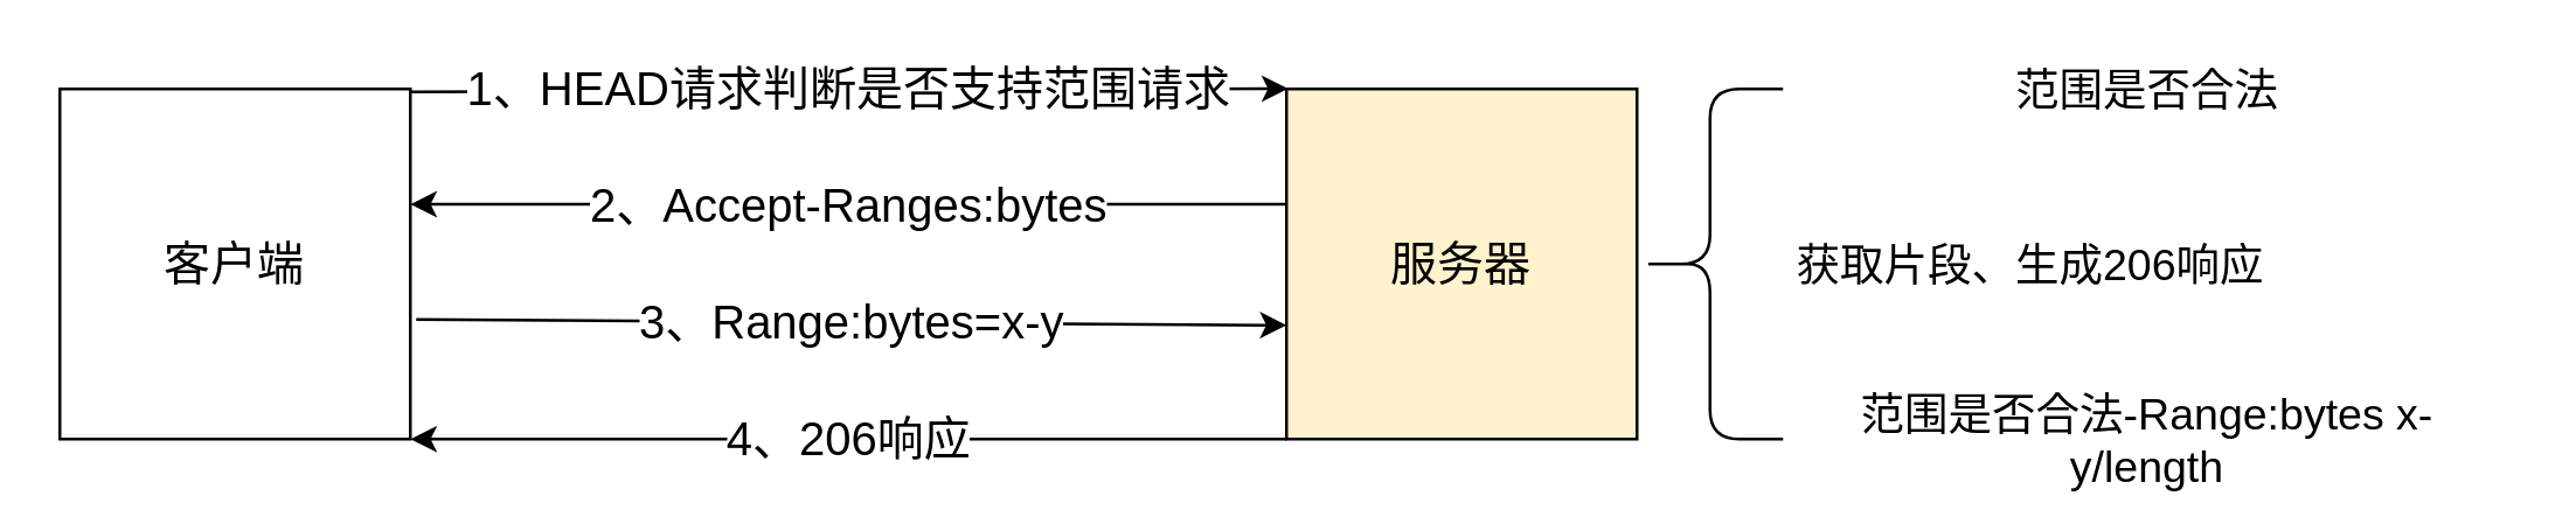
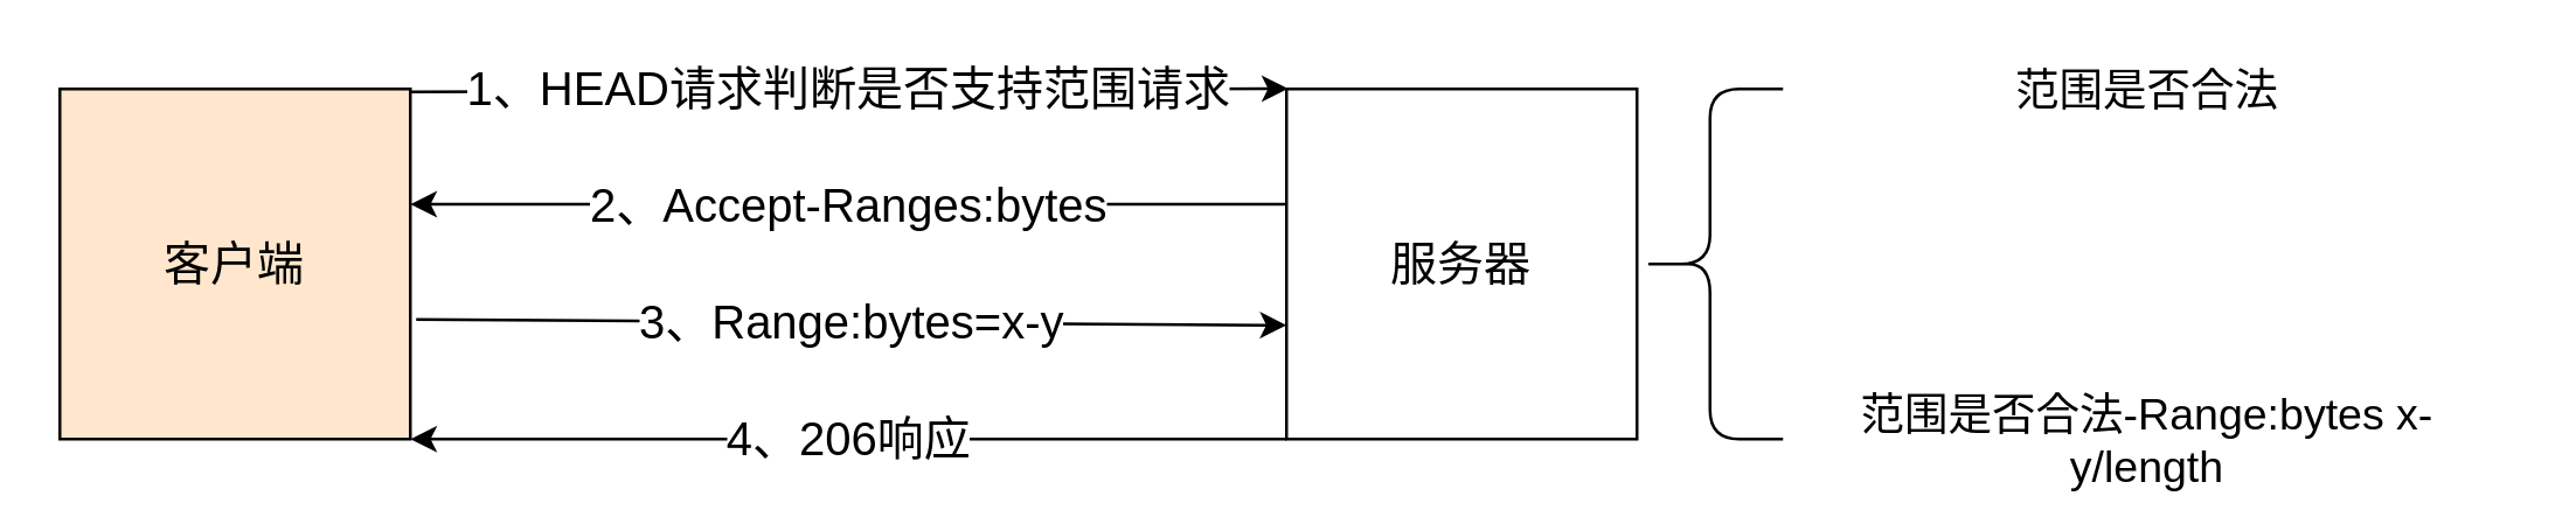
  <mxCell id="0" />
  <mxCell id="1" parent="0" />
- <mxCell id="2" value="&lt;font style=&quot;font-size: 16px&quot;&gt;客户端&lt;/font&gt;" style="rounded=0;whiteSpace=wrap;html=1;" vertex="1" parent="1"><mxGeometry x="20" y="30" width="120" height="120" as="geometry" /></mxCell>
- <mxCell id="3" value="&lt;font style=&quot;font-size: 16px&quot;&gt;服务器&lt;/font&gt;" style="rounded=0;whiteSpace=wrap;html=1;fillColor=#fff2cc;" vertex="1" parent="1"><mxGeometry x="440" y="30" width="120" height="120" as="geometry" /></mxCell>
+ <mxCell id="2" value="&lt;font style=&quot;font-size: 16px&quot;&gt;客户端&lt;/font&gt;" style="rounded=0;whiteSpace=wrap;html=1;fillColor=#ffe6cc;" vertex="1" parent="1"><mxGeometry x="20" y="30" width="120" height="120" as="geometry" /></mxCell>
+ <mxCell id="3" value="&lt;font style=&quot;font-size: 16px&quot;&gt;服务器&lt;/font&gt;" style="rounded=0;whiteSpace=wrap;html=1;" vertex="1" parent="1"><mxGeometry x="440" y="30" width="120" height="120" as="geometry" /></mxCell>
  <mxCell id="4" value="&lt;font style=&quot;font-size: 16px&quot;&gt;1、HEAD请求判断是否支持范围请求&lt;/font&gt;" style="endArrow=classic;html=1;entryX=0.005;entryY=-0.001;entryDx=0;entryDy=0;entryPerimeter=0;" edge="1" parent="1" target="3"><mxGeometry width="50" height="50" relative="1" as="geometry"><mxPoint x="140" y="31" as="sourcePoint" /><mxPoint x="436" y="31" as="targetPoint" /></mxGeometry></mxCell>
  <mxCell id="5" value="&lt;font style=&quot;font-size: 16px&quot;&gt;2、&lt;span&gt;Accept-Ranges:bytes&lt;br&gt;&lt;/span&gt;&lt;/font&gt;" style="endArrow=classic;html=1;" edge="1" parent="1"><mxGeometry width="50" height="50" relative="1" as="geometry"><mxPoint x="440" y="69.5" as="sourcePoint" /><mxPoint x="140" y="69.5" as="targetPoint" /></mxGeometry></mxCell>
  <mxCell id="6" value="&lt;font style=&quot;font-size: 16px&quot;&gt;3、Range:bytes=x-y&lt;/font&gt;" style="endArrow=classic;html=1;entryX=-0.018;entryY=0.898;entryDx=0;entryDy=0;entryPerimeter=0;" edge="1" parent="1"><mxGeometry width="50" height="50" relative="1" as="geometry"><mxPoint x="142" y="109" as="sourcePoint" /><mxPoint x="440" y="111" as="targetPoint" /></mxGeometry></mxCell>
  <mxCell id="7" value="" style="shape=curlyBracket;whiteSpace=wrap;html=1;rounded=1;" vertex="1" parent="1"><mxGeometry x="560" y="30" width="50" height="120" as="geometry" /></mxCell>
  <mxCell id="8" value="&lt;font style=&quot;font-size: 15px&quot;&gt;范围是否合法&lt;/font&gt;" style="text;html=1;strokeColor=none;fillColor=none;align=center;verticalAlign=middle;whiteSpace=wrap;rounded=0;" vertex="1" parent="1"><mxGeometry x="685" y="20" width="100" height="20" as="geometry" /></mxCell>
- <mxCell id="9" value="&lt;font style=&quot;font-size: 15px&quot;&gt;获取片段、生成206响应&lt;/font&gt;" style="text;html=1;strokeColor=none;fillColor=none;align=center;verticalAlign=middle;whiteSpace=wrap;rounded=0;" vertex="1" parent="1"><mxGeometry x="610" y="80" width="170" height="20" as="geometry" /></mxCell>
  <mxCell id="10" value="&lt;font style=&quot;font-size: 15px&quot;&gt;范围是否合法-Range:bytes x-y/length&lt;/font&gt;" style="text;html=1;strokeColor=none;fillColor=none;align=center;verticalAlign=middle;whiteSpace=wrap;rounded=0;" vertex="1" parent="1"><mxGeometry x="610" y="140" width="250" height="20" as="geometry" /></mxCell>
  <mxCell id="11" value="&lt;font style=&quot;font-size: 16px&quot;&gt;4、206响应&lt;span&gt;&lt;br&gt;&lt;/span&gt;&lt;/font&gt;" style="endArrow=classic;html=1;" edge="1" parent="1"><mxGeometry width="50" height="50" relative="1" as="geometry"><mxPoint x="440" y="150" as="sourcePoint" /><mxPoint x="140" y="150" as="targetPoint" /></mxGeometry></mxCell>
